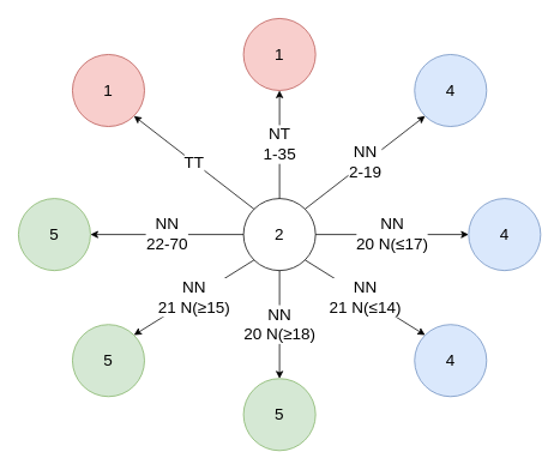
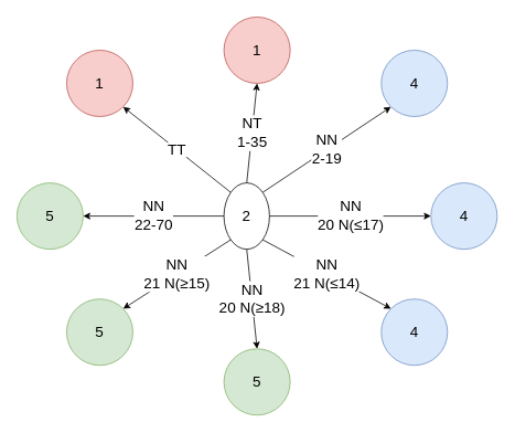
  <mxCell id="0" />
  <mxCell id="1" parent="0" />
- <mxCell id="2" value="2" style="ellipse;whiteSpace=wrap;html=1;aspect=fixed;fontSize=18;" parent="1" vertex="1"><mxGeometry x="270" y="220" width="80" height="80" as="geometry" /></mxCell>
+ <mxCell id="2" value="2" style="ellipse;whiteSpace=wrap;html=1;aspect=fixed;fontSize=18;" parent="1" vertex="1"><mxGeometry x="270" y="220" width="55" height="80" as="geometry" /></mxCell>
  <mxCell id="3" value="1" style="ellipse;whiteSpace=wrap;html=1;aspect=fixed;fontSize=18;fillColor=#f8cecc;strokeColor=#b85450;" parent="1" vertex="1"><mxGeometry x="80" y="60" width="80" height="80" as="geometry" /></mxCell>
  <mxCell id="4" value="1" style="ellipse;whiteSpace=wrap;html=1;aspect=fixed;fontSize=18;fillColor=#f8cecc;strokeColor=#b85450;" parent="1" vertex="1"><mxGeometry x="270" y="20" width="80" height="80" as="geometry" /></mxCell>
  <mxCell id="5" value="4" style="ellipse;whiteSpace=wrap;html=1;aspect=fixed;fontSize=18;fillColor=#dae8fc;strokeColor=#6c8ebf;" parent="1" vertex="1"><mxGeometry x="520" y="220" width="80" height="80" as="geometry" /></mxCell>
  <mxCell id="6" value="4" style="ellipse;whiteSpace=wrap;html=1;aspect=fixed;fontSize=18;fillColor=#dae8fc;strokeColor=#6c8ebf;" parent="1" vertex="1"><mxGeometry x="460" y="60" width="80" height="80" as="geometry" /></mxCell>
  <mxCell id="7" value="4" style="ellipse;whiteSpace=wrap;html=1;aspect=fixed;fontSize=18;fillColor=#dae8fc;strokeColor=#6c8ebf;" parent="1" vertex="1"><mxGeometry x="460" y="360" width="80" height="80" as="geometry" /></mxCell>
  <mxCell id="8" value="5" style="ellipse;whiteSpace=wrap;html=1;aspect=fixed;fontSize=18;fillColor=#d5e8d4;strokeColor=#82b366;" parent="1" vertex="1"><mxGeometry x="20" y="220" width="80" height="80" as="geometry" /></mxCell>
  <mxCell id="9" value="5" style="ellipse;whiteSpace=wrap;html=1;aspect=fixed;fontSize=18;fillColor=#d5e8d4;strokeColor=#82b366;" parent="1" vertex="1"><mxGeometry x="270" y="420" width="80" height="80" as="geometry" /></mxCell>
  <mxCell id="10" value="5" style="ellipse;whiteSpace=wrap;html=1;aspect=fixed;fontSize=18;fillColor=#d5e8d4;strokeColor=#82b366;" parent="1" vertex="1"><mxGeometry x="80" y="360" width="80" height="80" as="geometry" /></mxCell>
  <mxCell id="11" value="TT" style="endArrow=classic;html=1;rounded=0;entryX=1;entryY=1;entryDx=0;entryDy=0;exitX=0;exitY=0;exitDx=0;exitDy=0;fontSize=18;" parent="1" source="2" target="3" edge="1"><mxGeometry width="50" height="50" relative="1" as="geometry"><mxPoint x="230" y="380" as="sourcePoint" /><mxPoint x="280" y="330" as="targetPoint" /></mxGeometry></mxCell>
  <mxCell id="12" value="NT&lt;br style=&quot;font-size: 18px;&quot;&gt;1-35" style="endArrow=classic;html=1;rounded=0;exitX=0.5;exitY=0;exitDx=0;exitDy=0;entryX=0.5;entryY=1;entryDx=0;entryDy=0;fontSize=18;" parent="1" source="2" target="4" edge="1"><mxGeometry width="50" height="50" relative="1" as="geometry"><mxPoint x="230" y="380" as="sourcePoint" /><mxPoint x="370" y="100" as="targetPoint" /></mxGeometry></mxCell>
  <mxCell id="13" value="NN&lt;br style=&quot;font-size: 18px;&quot;&gt;2-19" style="endArrow=classic;html=1;rounded=0;entryX=0;entryY=1;entryDx=0;entryDy=0;exitX=1;exitY=0;exitDx=0;exitDy=0;fontSize=18;" parent="1" source="2" target="6" edge="1"><mxGeometry width="50" height="50" relative="1" as="geometry"><mxPoint x="230" y="380" as="sourcePoint" /><mxPoint x="280" y="330" as="targetPoint" /></mxGeometry></mxCell>
  <mxCell id="14" value="NN&lt;br style=&quot;font-size: 18px;&quot;&gt;20 N(≤17)" style="endArrow=classic;html=1;rounded=0;entryX=0;entryY=0.5;entryDx=0;entryDy=0;exitX=1;exitY=0.5;exitDx=0;exitDy=0;fontSize=18;" parent="1" source="2" target="5" edge="1"><mxGeometry width="50" height="50" relative="1" as="geometry"><mxPoint x="230" y="380" as="sourcePoint" /><mxPoint x="280" y="330" as="targetPoint" /></mxGeometry></mxCell>
  <mxCell id="15" value="NN&lt;br style=&quot;font-size: 18px;&quot;&gt;21 N(≤14)" style="endArrow=classic;html=1;rounded=0;entryX=0;entryY=0;entryDx=0;entryDy=0;exitX=1;exitY=1;exitDx=0;exitDy=0;fontSize=18;" parent="1" source="2" target="7" edge="1"><mxGeometry width="50" height="50" relative="1" as="geometry"><mxPoint x="230" y="380" as="sourcePoint" /><mxPoint x="280" y="330" as="targetPoint" /></mxGeometry></mxCell>
  <mxCell id="16" value="NN&lt;br style=&quot;font-size: 18px;&quot;&gt;20 N(≥18)" style="endArrow=classic;html=1;rounded=0;exitX=0.5;exitY=1;exitDx=0;exitDy=0;entryX=0.5;entryY=0;entryDx=0;entryDy=0;fontSize=18;" parent="1" source="2" target="9" edge="1"><mxGeometry width="50" height="50" relative="1" as="geometry"><mxPoint x="230" y="380" as="sourcePoint" /><mxPoint x="280" y="330" as="targetPoint" /></mxGeometry></mxCell>
  <mxCell id="17" value="NN&lt;br style=&quot;font-size: 18px;&quot;&gt;21 N(≥15)" style="endArrow=classic;html=1;rounded=0;exitX=0;exitY=1;exitDx=0;exitDy=0;entryX=1;entryY=0;entryDx=0;entryDy=0;fontSize=18;" parent="1" source="2" target="10" edge="1"><mxGeometry width="50" height="50" relative="1" as="geometry"><mxPoint x="230" y="380" as="sourcePoint" /><mxPoint x="280" y="330" as="targetPoint" /></mxGeometry></mxCell>
  <mxCell id="18" value="NN&lt;br style=&quot;font-size: 18px;&quot;&gt;22-70" style="endArrow=classic;html=1;rounded=0;exitX=0;exitY=0.5;exitDx=0;exitDy=0;entryX=1;entryY=0.5;entryDx=0;entryDy=0;fontSize=18;" parent="1" source="2" target="8" edge="1"><mxGeometry width="50" height="50" relative="1" as="geometry"><mxPoint x="230" y="380" as="sourcePoint" /><mxPoint x="280" y="330" as="targetPoint" /></mxGeometry></mxCell>
